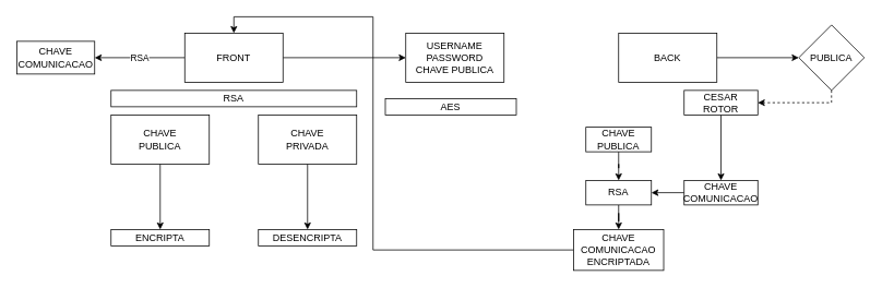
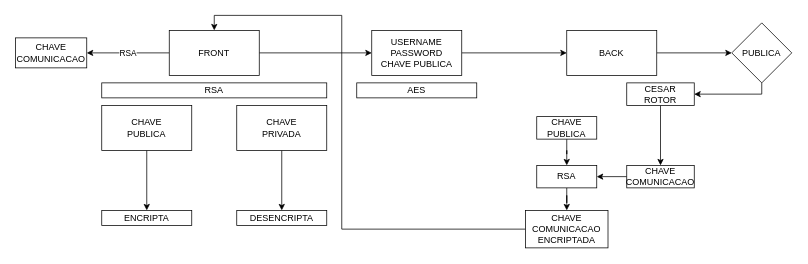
  <mxCell id="0" />
  <mxCell id="1" parent="0" />
  <mxCell id="2" style="edgeStyle=orthogonalEdgeStyle;rounded=0;orthogonalLoop=1;jettySize=auto;html=1;entryX=0;entryY=0.5;entryDx=0;entryDy=0;" edge="1" parent="1" source="4" target="20"><mxGeometry relative="1" as="geometry" /></mxCell>
  <mxCell id="3" value="RSA" style="edgeStyle=orthogonalEdgeStyle;rounded=0;orthogonalLoop=1;jettySize=auto;html=1;entryX=1;entryY=0.5;entryDx=0;entryDy=0;" edge="1" parent="1" source="4" target="29"><mxGeometry relative="1" as="geometry" /></mxCell>
  <mxCell id="4" value="&lt;div&gt;FRONT&lt;/div&gt;" style="rounded=0;whiteSpace=wrap;html=1;" vertex="1" parent="1"><mxGeometry x="225" y="40" width="120" height="60" as="geometry" /></mxCell>
  <mxCell id="5" value="" style="edgeStyle=orthogonalEdgeStyle;rounded=0;orthogonalLoop=1;jettySize=auto;html=1;" edge="1" parent="1" source="6" target="22"><mxGeometry relative="1" as="geometry" /></mxCell>
  <mxCell id="6" value="BACK" style="rounded=0;whiteSpace=wrap;html=1;" vertex="1" parent="1"><mxGeometry x="755" y="40" width="120" height="60" as="geometry" /></mxCell>
  <mxCell id="7" style="edgeStyle=orthogonalEdgeStyle;rounded=0;orthogonalLoop=1;jettySize=auto;html=1;entryX=0.5;entryY=0;entryDx=0;entryDy=0;" edge="1" parent="1" source="8" target="12"><mxGeometry relative="1" as="geometry"><mxPoint x="195" y="280" as="targetPoint" /></mxGeometry></mxCell>
  <mxCell id="8" value="&lt;div&gt;CHAVE&lt;/div&gt;&lt;div&gt;PUBLICA&lt;br&gt;&lt;/div&gt;" style="rounded=0;whiteSpace=wrap;html=1;" vertex="1" parent="1"><mxGeometry x="135" y="140" width="120" height="60" as="geometry" /></mxCell>
  <mxCell id="9" value="" style="edgeStyle=orthogonalEdgeStyle;rounded=0;orthogonalLoop=1;jettySize=auto;html=1;" edge="1" parent="1" source="10" target="13"><mxGeometry relative="1" as="geometry" /></mxCell>
  <mxCell id="10" value="&lt;div&gt;CHAVE&lt;/div&gt;&lt;div&gt;PRIVADA&lt;br&gt;&lt;/div&gt;" style="rounded=0;whiteSpace=wrap;html=1;" vertex="1" parent="1"><mxGeometry x="315" y="140" width="120" height="60" as="geometry" /></mxCell>
  <mxCell id="11" value="RSA" style="rounded=0;whiteSpace=wrap;html=1;" vertex="1" parent="1"><mxGeometry x="135" y="110" width="300" height="20" as="geometry" /></mxCell>
  <mxCell id="12" value="ENCRIPTA" style="rounded=0;whiteSpace=wrap;html=1;" vertex="1" parent="1"><mxGeometry x="135" y="280" width="120" height="20" as="geometry" /></mxCell>
  <mxCell id="13" value="DESENCRIPTA" style="rounded=0;whiteSpace=wrap;html=1;" vertex="1" parent="1"><mxGeometry x="315" y="280" width="120" height="20" as="geometry" /></mxCell>
- <mxCell id="14" value="AES" style="rounded=0;whiteSpace=wrap;html=1;" vertex="1" parent="1"><mxGeometry x="470" y="120" width="160" height="20" as="geometry" /></mxCell>
+ <mxCell id="14" value="AES" style="rounded=0;whiteSpace=wrap;html=1;" vertex="1" parent="1"><mxGeometry x="475" y="110" width="160" height="20" as="geometry" /></mxCell>
  <mxCell id="15" value="" style="edgeStyle=orthogonalEdgeStyle;rounded=0;orthogonalLoop=1;jettySize=auto;html=1;" edge="1" parent="1" source="16" target="28"><mxGeometry relative="1" as="geometry" /></mxCell>
  <mxCell id="16" value="RSA" style="rounded=0;whiteSpace=wrap;html=1;" vertex="1" parent="1"><mxGeometry x="715" y="220" width="80" height="30" as="geometry" /></mxCell>
  <mxCell id="17" value="" style="edgeStyle=orthogonalEdgeStyle;rounded=0;orthogonalLoop=1;jettySize=auto;html=1;" edge="1" parent="1" source="18" target="24"><mxGeometry relative="1" as="geometry" /></mxCell>
  <mxCell id="18" value="&lt;div&gt;CESAR&lt;/div&gt;&lt;div&gt;ROTOR&lt;br&gt;&lt;/div&gt;" style="rounded=0;whiteSpace=wrap;html=1;" vertex="1" parent="1"><mxGeometry x="835" y="110" width="90" height="30" as="geometry" /></mxCell>
+ <mxCell id="19" style="edgeStyle=orthogonalEdgeStyle;rounded=0;orthogonalLoop=1;jettySize=auto;html=1;" edge="1" parent="1" source="20" target="6"><mxGeometry relative="1" as="geometry" /></mxCell>
  <mxCell id="20" value="&lt;div&gt;USERNAME&lt;/div&gt;&lt;div&gt;PASSWORD&lt;/div&gt;&lt;div&gt;CHAVE PUBLICA&lt;br&gt;&lt;/div&gt;" style="rounded=0;whiteSpace=wrap;html=1;" vertex="1" parent="1"><mxGeometry x="495" y="40" width="120" height="60" as="geometry" /></mxCell>
- <mxCell id="21" style="edgeStyle=orthogonalEdgeStyle;rounded=0;orthogonalLoop=1;jettySize=auto;html=1;entryX=1;entryY=0.5;entryDx=0;entryDy=0;dashed=1;" edge="1" parent="1" source="22" target="18"><mxGeometry relative="1" as="geometry"><Array as="points"><mxPoint x="1015" y="125" /></Array></mxGeometry></mxCell>
+ <mxCell id="21" style="edgeStyle=orthogonalEdgeStyle;rounded=0;orthogonalLoop=1;jettySize=auto;html=1;entryX=1;entryY=0.5;entryDx=0;entryDy=0;" edge="1" parent="1" source="22" target="18"><mxGeometry relative="1" as="geometry"><Array as="points"><mxPoint x="1015" y="125" /></Array></mxGeometry></mxCell>
  <mxCell id="22" value="PUBLICA" style="rhombus;whiteSpace=wrap;html=1;rounded=0;" vertex="1" parent="1"><mxGeometry x="975" y="30" width="80" height="80" as="geometry" /></mxCell>
  <mxCell id="23" style="edgeStyle=orthogonalEdgeStyle;rounded=0;orthogonalLoop=1;jettySize=auto;html=1;entryX=1;entryY=0.5;entryDx=0;entryDy=0;" edge="1" parent="1" source="24" target="16"><mxGeometry relative="1" as="geometry"><mxPoint x="775" y="235" as="targetPoint" /></mxGeometry></mxCell>
  <mxCell id="24" value="&lt;div&gt;CHAVE&lt;/div&gt;&lt;div&gt;COMUNICACAO&lt;br&gt;&lt;/div&gt;" style="rounded=0;whiteSpace=wrap;html=1;" vertex="1" parent="1"><mxGeometry x="835" y="220" width="90" height="30" as="geometry" /></mxCell>
  <mxCell id="25" style="edgeStyle=orthogonalEdgeStyle;rounded=0;orthogonalLoop=1;jettySize=auto;html=1;" edge="1" parent="1" source="26" target="16"><mxGeometry relative="1" as="geometry" /></mxCell>
  <mxCell id="26" value="&lt;div&gt;CHAVE&lt;/div&gt;&lt;div&gt;PUBLICA&lt;br&gt;&lt;/div&gt;" style="rounded=0;whiteSpace=wrap;html=1;" vertex="1" parent="1"><mxGeometry x="715" y="155" width="80" height="30" as="geometry" /></mxCell>
  <mxCell id="27" style="edgeStyle=orthogonalEdgeStyle;rounded=0;orthogonalLoop=1;jettySize=auto;html=1;entryX=0.5;entryY=0;entryDx=0;entryDy=0;" edge="1" parent="1" source="28" target="4"><mxGeometry relative="1" as="geometry"><Array as="points"><mxPoint x="455" y="305" /><mxPoint x="455" y="20" /><mxPoint x="285" y="20" /></Array></mxGeometry></mxCell>
  <mxCell id="28" value="&lt;div&gt;CHAVE&lt;/div&gt;&lt;div&gt;COMUNICACAO&lt;/div&gt;&lt;div&gt;ENCRIPTADA&lt;br&gt;&lt;/div&gt;" style="rounded=0;whiteSpace=wrap;html=1;" vertex="1" parent="1"><mxGeometry x="700" y="280" width="110" height="50" as="geometry" /></mxCell>
  <mxCell id="29" value="&lt;div&gt;CHAVE&lt;/div&gt;&lt;div&gt;COMUNICACAO&lt;br&gt;&lt;/div&gt;" style="rounded=0;whiteSpace=wrap;html=1;" vertex="1" parent="1"><mxGeometry x="20" y="50" width="95" height="40" as="geometry" /></mxCell>
